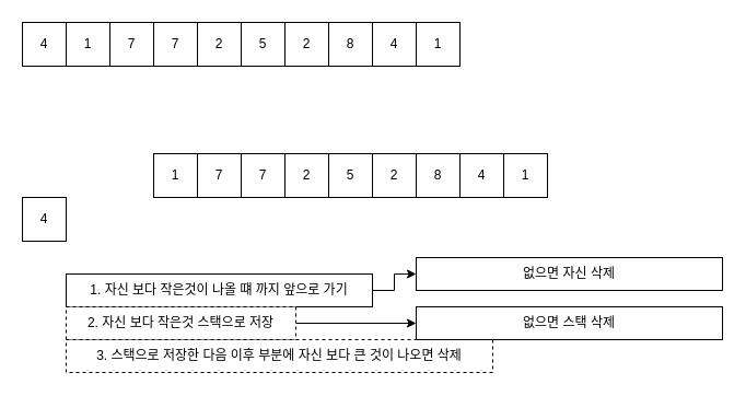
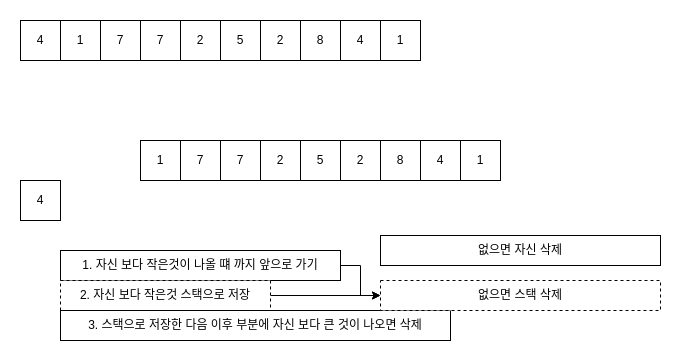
  <mxCell id="0" />
  <mxCell id="1" parent="0" />
  <mxCell id="2" value="4" style="rounded=0;whiteSpace=wrap;html=1;" vertex="1" parent="1"><mxGeometry x="20" y="20" width="40" height="40" as="geometry" /></mxCell>
  <mxCell id="3" value="1" style="rounded=0;whiteSpace=wrap;html=1;" vertex="1" parent="1"><mxGeometry x="60" y="20" width="40" height="40" as="geometry" /></mxCell>
  <mxCell id="4" value="7" style="rounded=0;whiteSpace=wrap;html=1;" vertex="1" parent="1"><mxGeometry x="100" y="20" width="40" height="40" as="geometry" /></mxCell>
  <mxCell id="5" value="7" style="rounded=0;whiteSpace=wrap;html=1;" vertex="1" parent="1"><mxGeometry x="140" y="20" width="40" height="40" as="geometry" /></mxCell>
  <mxCell id="6" value="2" style="rounded=0;whiteSpace=wrap;html=1;" vertex="1" parent="1"><mxGeometry x="180" y="20" width="40" height="40" as="geometry" /></mxCell>
  <mxCell id="7" value="5" style="rounded=0;whiteSpace=wrap;html=1;" vertex="1" parent="1"><mxGeometry x="220" y="20" width="40" height="40" as="geometry" /></mxCell>
  <mxCell id="8" value="2" style="rounded=0;whiteSpace=wrap;html=1;" vertex="1" parent="1"><mxGeometry x="260" y="20" width="40" height="40" as="geometry" /></mxCell>
  <mxCell id="9" value="8" style="rounded=0;whiteSpace=wrap;html=1;" vertex="1" parent="1"><mxGeometry x="300" y="20" width="40" height="40" as="geometry" /></mxCell>
  <mxCell id="10" value="4" style="rounded=0;whiteSpace=wrap;html=1;" vertex="1" parent="1"><mxGeometry x="340" y="20" width="40" height="40" as="geometry" /></mxCell>
  <mxCell id="11" value="1" style="rounded=0;whiteSpace=wrap;html=1;" vertex="1" parent="1"><mxGeometry x="380" y="20" width="40" height="40" as="geometry" /></mxCell>
  <mxCell id="12" value="4" style="rounded=0;whiteSpace=wrap;html=1;" vertex="1" parent="1"><mxGeometry x="20" y="180" width="40" height="40" as="geometry" /></mxCell>
  <mxCell id="13" value="1" style="rounded=0;whiteSpace=wrap;html=1;" vertex="1" parent="1"><mxGeometry x="140" y="140" width="40" height="40" as="geometry" /></mxCell>
  <mxCell id="14" value="7" style="rounded=0;whiteSpace=wrap;html=1;" vertex="1" parent="1"><mxGeometry x="180" y="140" width="40" height="40" as="geometry" /></mxCell>
  <mxCell id="15" value="7" style="rounded=0;whiteSpace=wrap;html=1;" vertex="1" parent="1"><mxGeometry x="220" y="140" width="40" height="40" as="geometry" /></mxCell>
  <mxCell id="16" value="2" style="rounded=0;whiteSpace=wrap;html=1;" vertex="1" parent="1"><mxGeometry x="260" y="140" width="40" height="40" as="geometry" /></mxCell>
  <mxCell id="17" value="5" style="rounded=0;whiteSpace=wrap;html=1;" vertex="1" parent="1"><mxGeometry x="300" y="140" width="40" height="40" as="geometry" /></mxCell>
  <mxCell id="18" value="2" style="rounded=0;whiteSpace=wrap;html=1;" vertex="1" parent="1"><mxGeometry x="340" y="140" width="40" height="40" as="geometry" /></mxCell>
  <mxCell id="19" value="8" style="rounded=0;whiteSpace=wrap;html=1;" vertex="1" parent="1"><mxGeometry x="380" y="140" width="40" height="40" as="geometry" /></mxCell>
  <mxCell id="20" value="4" style="rounded=0;whiteSpace=wrap;html=1;" vertex="1" parent="1"><mxGeometry x="420" y="140" width="40" height="40" as="geometry" /></mxCell>
  <mxCell id="21" value="1" style="rounded=0;whiteSpace=wrap;html=1;" vertex="1" parent="1"><mxGeometry x="460" y="140" width="40" height="40" as="geometry" /></mxCell>
- <mxCell id="22" value="" style="edgeStyle=orthogonalEdgeStyle;rounded=0;orthogonalLoop=1;jettySize=auto;html=1;" edge="1" parent="1" source="23" target="28"><mxGeometry relative="1" as="geometry" /></mxCell>
+ <mxCell id="22" value="" style="edgeStyle=orthogonalEdgeStyle;rounded=0;orthogonalLoop=1;jettySize=auto;html=1;" edge="1" parent="1" source="23" target="29"><mxGeometry relative="1" as="geometry" /></mxCell>
  <mxCell id="23" value="1. 자신 보다 작은것이 나올 떄 까지 앞으로 가기" style="rounded=0;whiteSpace=wrap;html=1;" vertex="1" parent="1"><mxGeometry x="60" y="250" width="280" height="30" as="geometry" /></mxCell>
  <mxCell id="24" value="" style="edgeStyle=orthogonalEdgeStyle;rounded=0;orthogonalLoop=1;jettySize=auto;html=1;" edge="1" parent="1" source="26" target="27"><mxGeometry relative="1" as="geometry" /></mxCell>
  <mxCell id="25" style="edgeStyle=orthogonalEdgeStyle;rounded=0;orthogonalLoop=1;jettySize=auto;html=1;" edge="1" parent="1" source="26" target="29"><mxGeometry relative="1" as="geometry" /></mxCell>
  <mxCell id="26" value="2. 자신 보다 작은것 스택으로 저장" style="rounded=0;whiteSpace=wrap;html=1;dashed=1;" vertex="1" parent="1"><mxGeometry x="60" y="280" width="210" height="30" as="geometry" /></mxCell>
- <mxCell id="27" value="3. 스택으로 저장한 다음 이후 부분에 자신 보다 큰 것이 나오면 삭제" style="rounded=0;whiteSpace=wrap;html=1;dashed=1;" vertex="1" parent="1"><mxGeometry x="60" y="310" width="390" height="30" as="geometry" /></mxCell>
+ <mxCell id="27" value="3. 스택으로 저장한 다음 이후 부분에 자신 보다 큰 것이 나오면 삭제" style="rounded=0;whiteSpace=wrap;html=1;" vertex="1" parent="1"><mxGeometry x="60" y="310" width="390" height="30" as="geometry" /></mxCell>
  <mxCell id="28" value="없으면 자신 삭제" style="rounded=0;whiteSpace=wrap;html=1;" vertex="1" parent="1"><mxGeometry x="380" y="235" width="280" height="30" as="geometry" /></mxCell>
- <mxCell id="29" value="없으면 스택 삭제" style="rounded=0;whiteSpace=wrap;html=1;" vertex="1" parent="1"><mxGeometry x="380" y="280" width="280" height="30" as="geometry" /></mxCell>
+ <mxCell id="29" value="없으면 스택 삭제" style="rounded=0;whiteSpace=wrap;html=1;dashed=1;" vertex="1" parent="1"><mxGeometry x="380" y="280" width="280" height="30" as="geometry" /></mxCell>
